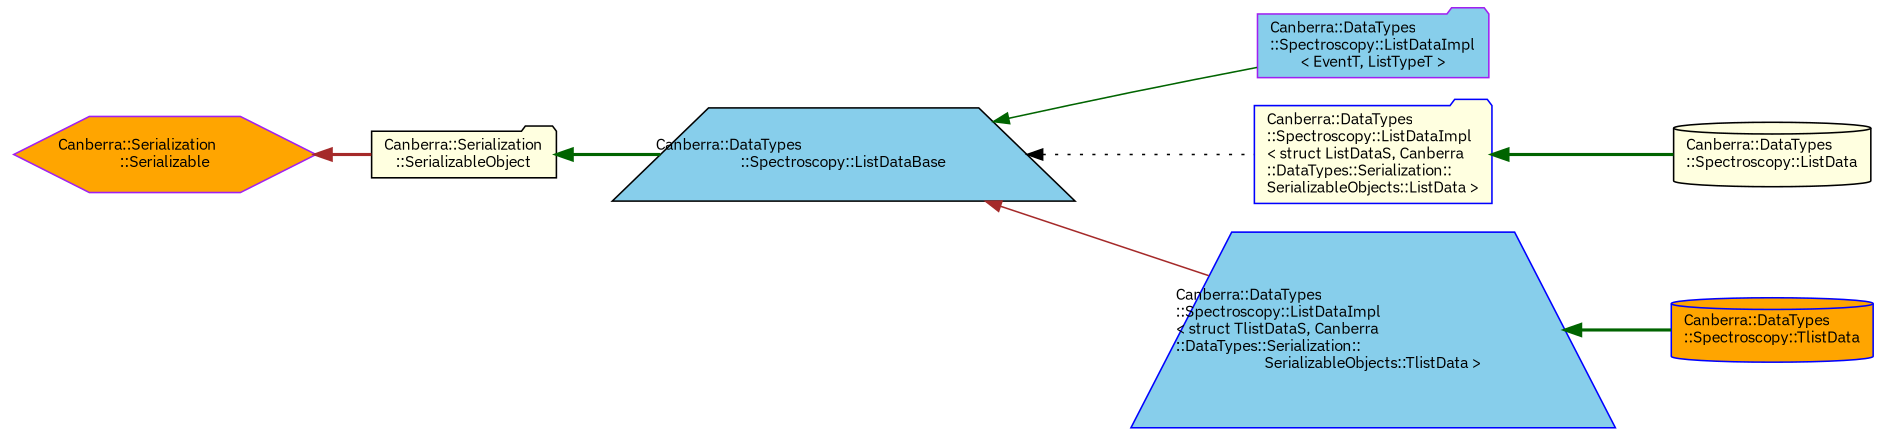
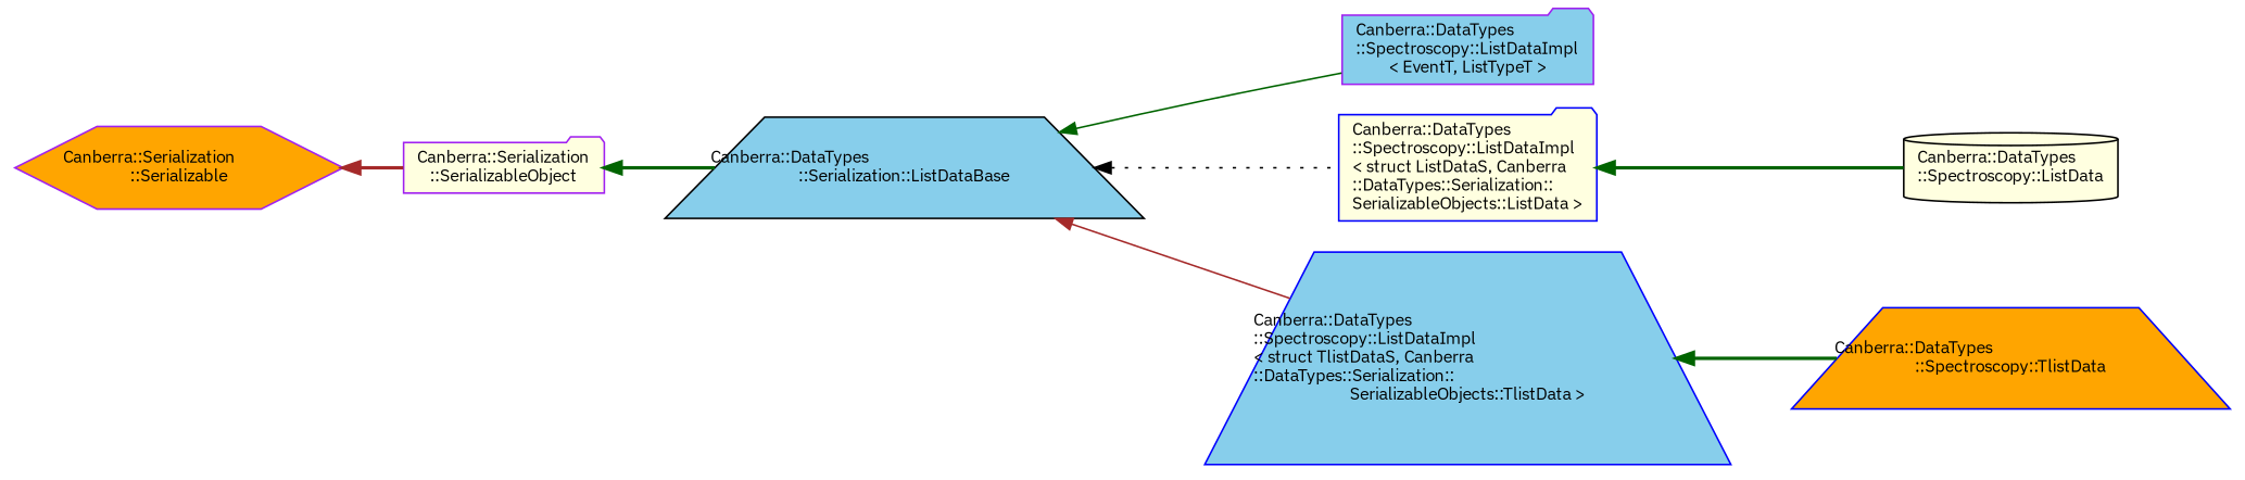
  digraph {
    fontname="IBM Plex Sans"
    rankdir=LR
    node [color=purple fillcolor=skyblue fontname="IBM Plex Sans" fontsize=10 shape=folder style=filled]
    edge [color=darkgreen dir=back fontname="IBM Plex Sans" fontsize=10 labelfontname=Helvetica labelfontsize=10 style=bold]
-   n1 [color=black fontcolor=black height=0.2 label="Canberra::DataTypes\l::Spectroscopy::ListDataBase" shape=trapezium width=0.4]
+   n1 [color=black fontcolor=black height=0.2 label="Canberra::DataTypes\l::Serialization::ListDataBase" shape=trapezium width=0.4]
    n2 [height=0.2 label="Canberra::DataTypes\l::Spectroscopy::ListDataImpl\l\< EventT, ListTypeT \>" width=0.4]
    n3 [color=blue fillcolor=lightyellow height=0.2 label="Canberra::DataTypes\l::Spectroscopy::ListDataImpl\l\< struct ListDataS, Canberra\l::DataTypes::Serialization::\lSerializableObjects::ListData \>" width=0.4]
    n4 [color=blue height=0.2 label="Canberra::DataTypes\l::Spectroscopy::ListDataImpl\l\< struct TlistDataS, Canberra\l::DataTypes::Serialization::\lSerializableObjects::TlistData \>" shape=trapezium width=0.4]
    n5 [color=black fillcolor=lightyellow height=0.2 label="Canberra::DataTypes\l::Spectroscopy::ListData" shape=cylinder width=0.4]
-   n6 [color=blue fillcolor=orange height=0.2 label="Canberra::DataTypes\l::Spectroscopy::TlistData" shape=cylinder width=0.4]
-   n7 [color=black fillcolor=lightyellow height=0.2 label="Canberra::Serialization\l::SerializableObject" width=0.4]
+   n6 [color=blue fillcolor=orange height=0.2 label="Canberra::DataTypes\l::Spectroscopy::TlistData" shape=trapezium width=0.4]
+   n7 [fillcolor=lightyellow height=0.2 label="Canberra::Serialization\l::SerializableObject" width=0.4]
    n8 [fillcolor=orange height=0.2 label="Canberra::Serialization\l::Serializable" shape=hexagon width=0.4]
    n1 -> n2 [style=solid]
    n1 -> n3 [color=black style=dotted]
    n1 -> n4 [color=brown style=solid]
    n3 -> n5
    n4 -> n6
    n7 -> n1
    n8 -> n7 [color=brown]
  }
